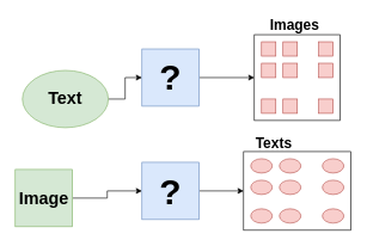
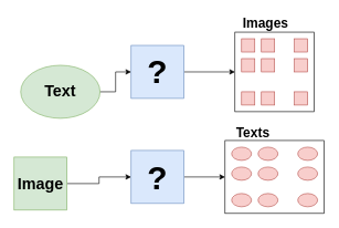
  <mxCell id="0" />
  <mxCell id="1" parent="0" />
  <mxCell id="2" value="" style="rounded=0;whiteSpace=wrap;html=1;" vertex="1" parent="1"><mxGeometry x="339" y="211.5" width="150" height="110" as="geometry" /></mxCell>
  <mxCell id="3" value="" style="whiteSpace=wrap;html=1;aspect=fixed;" vertex="1" parent="1"><mxGeometry x="354" y="48" width="120" height="120" as="geometry" /></mxCell>
  <mxCell id="4" value="" style="whiteSpace=wrap;html=1;aspect=fixed;fillColor=#f8cecc;strokeColor=#b85450;" vertex="1" parent="1"><mxGeometry x="364" y="58" width="20" height="20" as="geometry" /></mxCell>
  <mxCell id="5" value="" style="whiteSpace=wrap;html=1;aspect=fixed;fillColor=#f8cecc;strokeColor=#b85450;" vertex="1" parent="1"><mxGeometry x="394" y="58" width="20" height="20" as="geometry" /></mxCell>
  <mxCell id="6" value="" style="whiteSpace=wrap;html=1;aspect=fixed;fillColor=#f8cecc;strokeColor=#b85450;" vertex="1" parent="1"><mxGeometry x="444" y="58" width="20" height="20" as="geometry" /></mxCell>
  <mxCell id="7" value="" style="whiteSpace=wrap;html=1;aspect=fixed;fillColor=#f8cecc;strokeColor=#b85450;" vertex="1" parent="1"><mxGeometry x="364" y="88" width="20" height="20" as="geometry" /></mxCell>
  <mxCell id="8" value="" style="whiteSpace=wrap;html=1;aspect=fixed;fillColor=#f8cecc;strokeColor=#b85450;" vertex="1" parent="1"><mxGeometry x="394" y="88" width="20" height="20" as="geometry" /></mxCell>
  <mxCell id="9" value="" style="whiteSpace=wrap;html=1;aspect=fixed;fillColor=#f8cecc;strokeColor=#b85450;" vertex="1" parent="1"><mxGeometry x="444" y="88" width="20" height="20" as="geometry" /></mxCell>
  <mxCell id="10" value="" style="whiteSpace=wrap;html=1;aspect=fixed;fillColor=#f8cecc;strokeColor=#b85450;" vertex="1" parent="1"><mxGeometry x="364" y="138" width="20" height="20" as="geometry" /></mxCell>
  <mxCell id="11" value="" style="whiteSpace=wrap;html=1;aspect=fixed;fillColor=#f8cecc;strokeColor=#b85450;" vertex="1" parent="1"><mxGeometry x="394" y="138" width="20" height="20" as="geometry" /></mxCell>
  <mxCell id="12" value="" style="whiteSpace=wrap;html=1;aspect=fixed;fillColor=#f8cecc;strokeColor=#b85450;" vertex="1" parent="1"><mxGeometry x="444" y="138" width="20" height="20" as="geometry" /></mxCell>
  <mxCell id="13" style="edgeStyle=orthogonalEdgeStyle;rounded=0;orthogonalLoop=1;jettySize=auto;html=1;exitX=1;exitY=0.5;exitDx=0;exitDy=0;entryX=0;entryY=0.5;entryDx=0;entryDy=0;" edge="1" parent="1" source="14" target="3"><mxGeometry relative="1" as="geometry" /></mxCell>
  <mxCell id="14" value="&lt;b&gt;&lt;font style=&quot;font-size: 50px&quot;&gt;?&lt;/font&gt;&lt;/b&gt;" style="whiteSpace=wrap;html=1;aspect=fixed;fillColor=#dae8fc;strokeColor=#6c8ebf;" vertex="1" parent="1"><mxGeometry x="197" y="68" width="80" height="80" as="geometry" /></mxCell>
  <mxCell id="15" style="edgeStyle=orthogonalEdgeStyle;rounded=0;orthogonalLoop=1;jettySize=auto;html=1;exitX=1;exitY=0.5;exitDx=0;exitDy=0;entryX=0;entryY=0.5;entryDx=0;entryDy=0;" edge="1" parent="1" source="16" target="14"><mxGeometry relative="1" as="geometry" /></mxCell>
  <mxCell id="16" value="&lt;b&gt;&lt;font style=&quot;font-size: 24px&quot;&gt;Text&lt;/font&gt;&lt;/b&gt;" style="ellipse;whiteSpace=wrap;html=1;fillColor=#d5e8d4;strokeColor=#82b366;" vertex="1" parent="1"><mxGeometry x="30" y="98" width="120" height="80" as="geometry" /></mxCell>
- <mxCell id="17" value="&lt;b&gt;&lt;font style=&quot;font-size: 20px&quot;&gt;Images&lt;/font&gt;&lt;/b&gt;" style="text;html=1;resizable=0;points=[];autosize=1;align=left;verticalAlign=top;spacingTop=-4;" vertex="1" parent="1"><mxGeometry x="374" y="20" width="80" height="20" as="geometry" /></mxCell>
+ <mxCell id="17" value="&lt;b&gt;&lt;font style=&quot;font-size: 20px&quot;&gt;Images&lt;/font&gt;&lt;/b&gt;" style="text;html=1;resizable=0;points=[];autosize=1;align=left;verticalAlign=top;spacingTop=-4;" vertex="1" parent="1"><mxGeometry x="364" y="20" width="80" height="20" as="geometry" /></mxCell>
  <mxCell id="18" style="edgeStyle=orthogonalEdgeStyle;rounded=0;orthogonalLoop=1;jettySize=auto;html=1;exitX=1;exitY=0.5;exitDx=0;exitDy=0;entryX=0;entryY=0.5;entryDx=0;entryDy=0;" edge="1" parent="1" source="19" target="21"><mxGeometry relative="1" as="geometry" /></mxCell>
  <mxCell id="19" value="&lt;b&gt;&lt;font style=&quot;font-size: 24px&quot;&gt;Image&lt;/font&gt;&lt;/b&gt;" style="whiteSpace=wrap;html=1;aspect=fixed;fillColor=#d5e8d4;strokeColor=#82b366;" vertex="1" parent="1"><mxGeometry x="20" y="236.5" width="80" height="80" as="geometry" /></mxCell>
  <mxCell id="20" style="edgeStyle=orthogonalEdgeStyle;rounded=0;orthogonalLoop=1;jettySize=auto;html=1;exitX=1;exitY=0.5;exitDx=0;exitDy=0;entryX=0;entryY=0.5;entryDx=0;entryDy=0;" edge="1" parent="1" source="21" target="2"><mxGeometry relative="1" as="geometry" /></mxCell>
  <mxCell id="21" value="&lt;b&gt;&lt;font style=&quot;font-size: 50px&quot;&gt;?&lt;/font&gt;&lt;/b&gt;" style="whiteSpace=wrap;html=1;aspect=fixed;fillColor=#dae8fc;strokeColor=#6c8ebf;" vertex="1" parent="1"><mxGeometry x="197" y="226.5" width="80" height="80" as="geometry" /></mxCell>
  <mxCell id="22" value="" style="ellipse;whiteSpace=wrap;html=1;fillColor=#f8cecc;strokeColor=#b85450;" vertex="1" parent="1"><mxGeometry x="349" y="221.5" width="30" height="20" as="geometry" /></mxCell>
  <mxCell id="23" value="" style="ellipse;whiteSpace=wrap;html=1;fillColor=#f8cecc;strokeColor=#b85450;" vertex="1" parent="1"><mxGeometry x="389" y="221.5" width="30" height="20" as="geometry" /></mxCell>
  <mxCell id="24" value="" style="ellipse;whiteSpace=wrap;html=1;fillColor=#f8cecc;strokeColor=#b85450;" vertex="1" parent="1"><mxGeometry x="449" y="221.5" width="30" height="20" as="geometry" /></mxCell>
  <mxCell id="25" value="" style="ellipse;whiteSpace=wrap;html=1;fillColor=#f8cecc;strokeColor=#b85450;" vertex="1" parent="1"><mxGeometry x="349" y="251.5" width="30" height="20" as="geometry" /></mxCell>
  <mxCell id="26" value="" style="ellipse;whiteSpace=wrap;html=1;fillColor=#f8cecc;strokeColor=#b85450;" vertex="1" parent="1"><mxGeometry x="389" y="251.5" width="30" height="20" as="geometry" /></mxCell>
  <mxCell id="27" value="" style="ellipse;whiteSpace=wrap;html=1;fillColor=#f8cecc;strokeColor=#b85450;" vertex="1" parent="1"><mxGeometry x="449" y="251.5" width="30" height="20" as="geometry" /></mxCell>
  <mxCell id="28" value="" style="ellipse;whiteSpace=wrap;html=1;fillColor=#f8cecc;strokeColor=#b85450;" vertex="1" parent="1"><mxGeometry x="349" y="291.5" width="30" height="20" as="geometry" /></mxCell>
  <mxCell id="29" value="" style="ellipse;whiteSpace=wrap;html=1;fillColor=#f8cecc;strokeColor=#b85450;" vertex="1" parent="1"><mxGeometry x="389" y="291.5" width="30" height="20" as="geometry" /></mxCell>
  <mxCell id="30" value="" style="ellipse;whiteSpace=wrap;html=1;fillColor=#f8cecc;strokeColor=#b85450;" vertex="1" parent="1"><mxGeometry x="449" y="291.5" width="30" height="20" as="geometry" /></mxCell>
  <mxCell id="31" value="&lt;b&gt;&lt;font style=&quot;font-size: 20px&quot;&gt;Texts&lt;/font&gt;&lt;/b&gt;" style="text;html=1;resizable=0;points=[];autosize=1;align=left;verticalAlign=top;spacingTop=-4;" vertex="1" parent="1"><mxGeometry x="354" y="184.5" width="70" height="20" as="geometry" /></mxCell>
